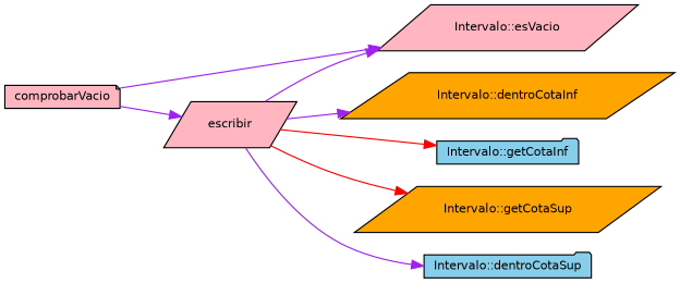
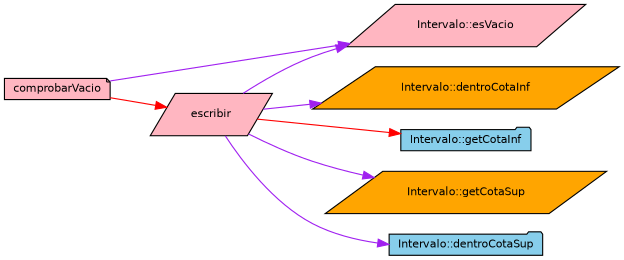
  digraph {
    rankdir=LR
    node [color=black fillcolor=lightpink fontname=Helvetica fontsize=10 shape=parallelogram style=filled]
    edge [color=purple fontname=Helvetica fontsize=10 labelfontname=Helvetica labelfontsize=10 style=solid]
    n1 [fontcolor=black height=0.2 label=comprobarVacio shape=note width=0.4]
    n2 [height=0.2 label=escribir width=0.4]
    n3 [height=0.2 label="Intervalo::esVacio" width=0.4]
    n4 [fillcolor=orange height=0.2 label="Intervalo::dentroCotaInf" width=0.4]
    n5 [fillcolor=skyblue height=0.2 label="Intervalo::getCotaInf" shape=folder width=0.4]
    n6 [fillcolor=orange height=0.2 label="Intervalo::getCotaSup" width=0.4]
    n7 [fillcolor=skyblue height=0.2 label="Intervalo::dentroCotaSup" shape=folder width=0.4]
-   n1 -> n2
+   n1 -> n2 [color=red]
    n1 -> n3
    n2 -> n3
    n2 -> n4
    n2 -> n5 [color=red]
-   n2 -> n6 [color=red]
+   n2 -> n6
    n2 -> n7
  }
